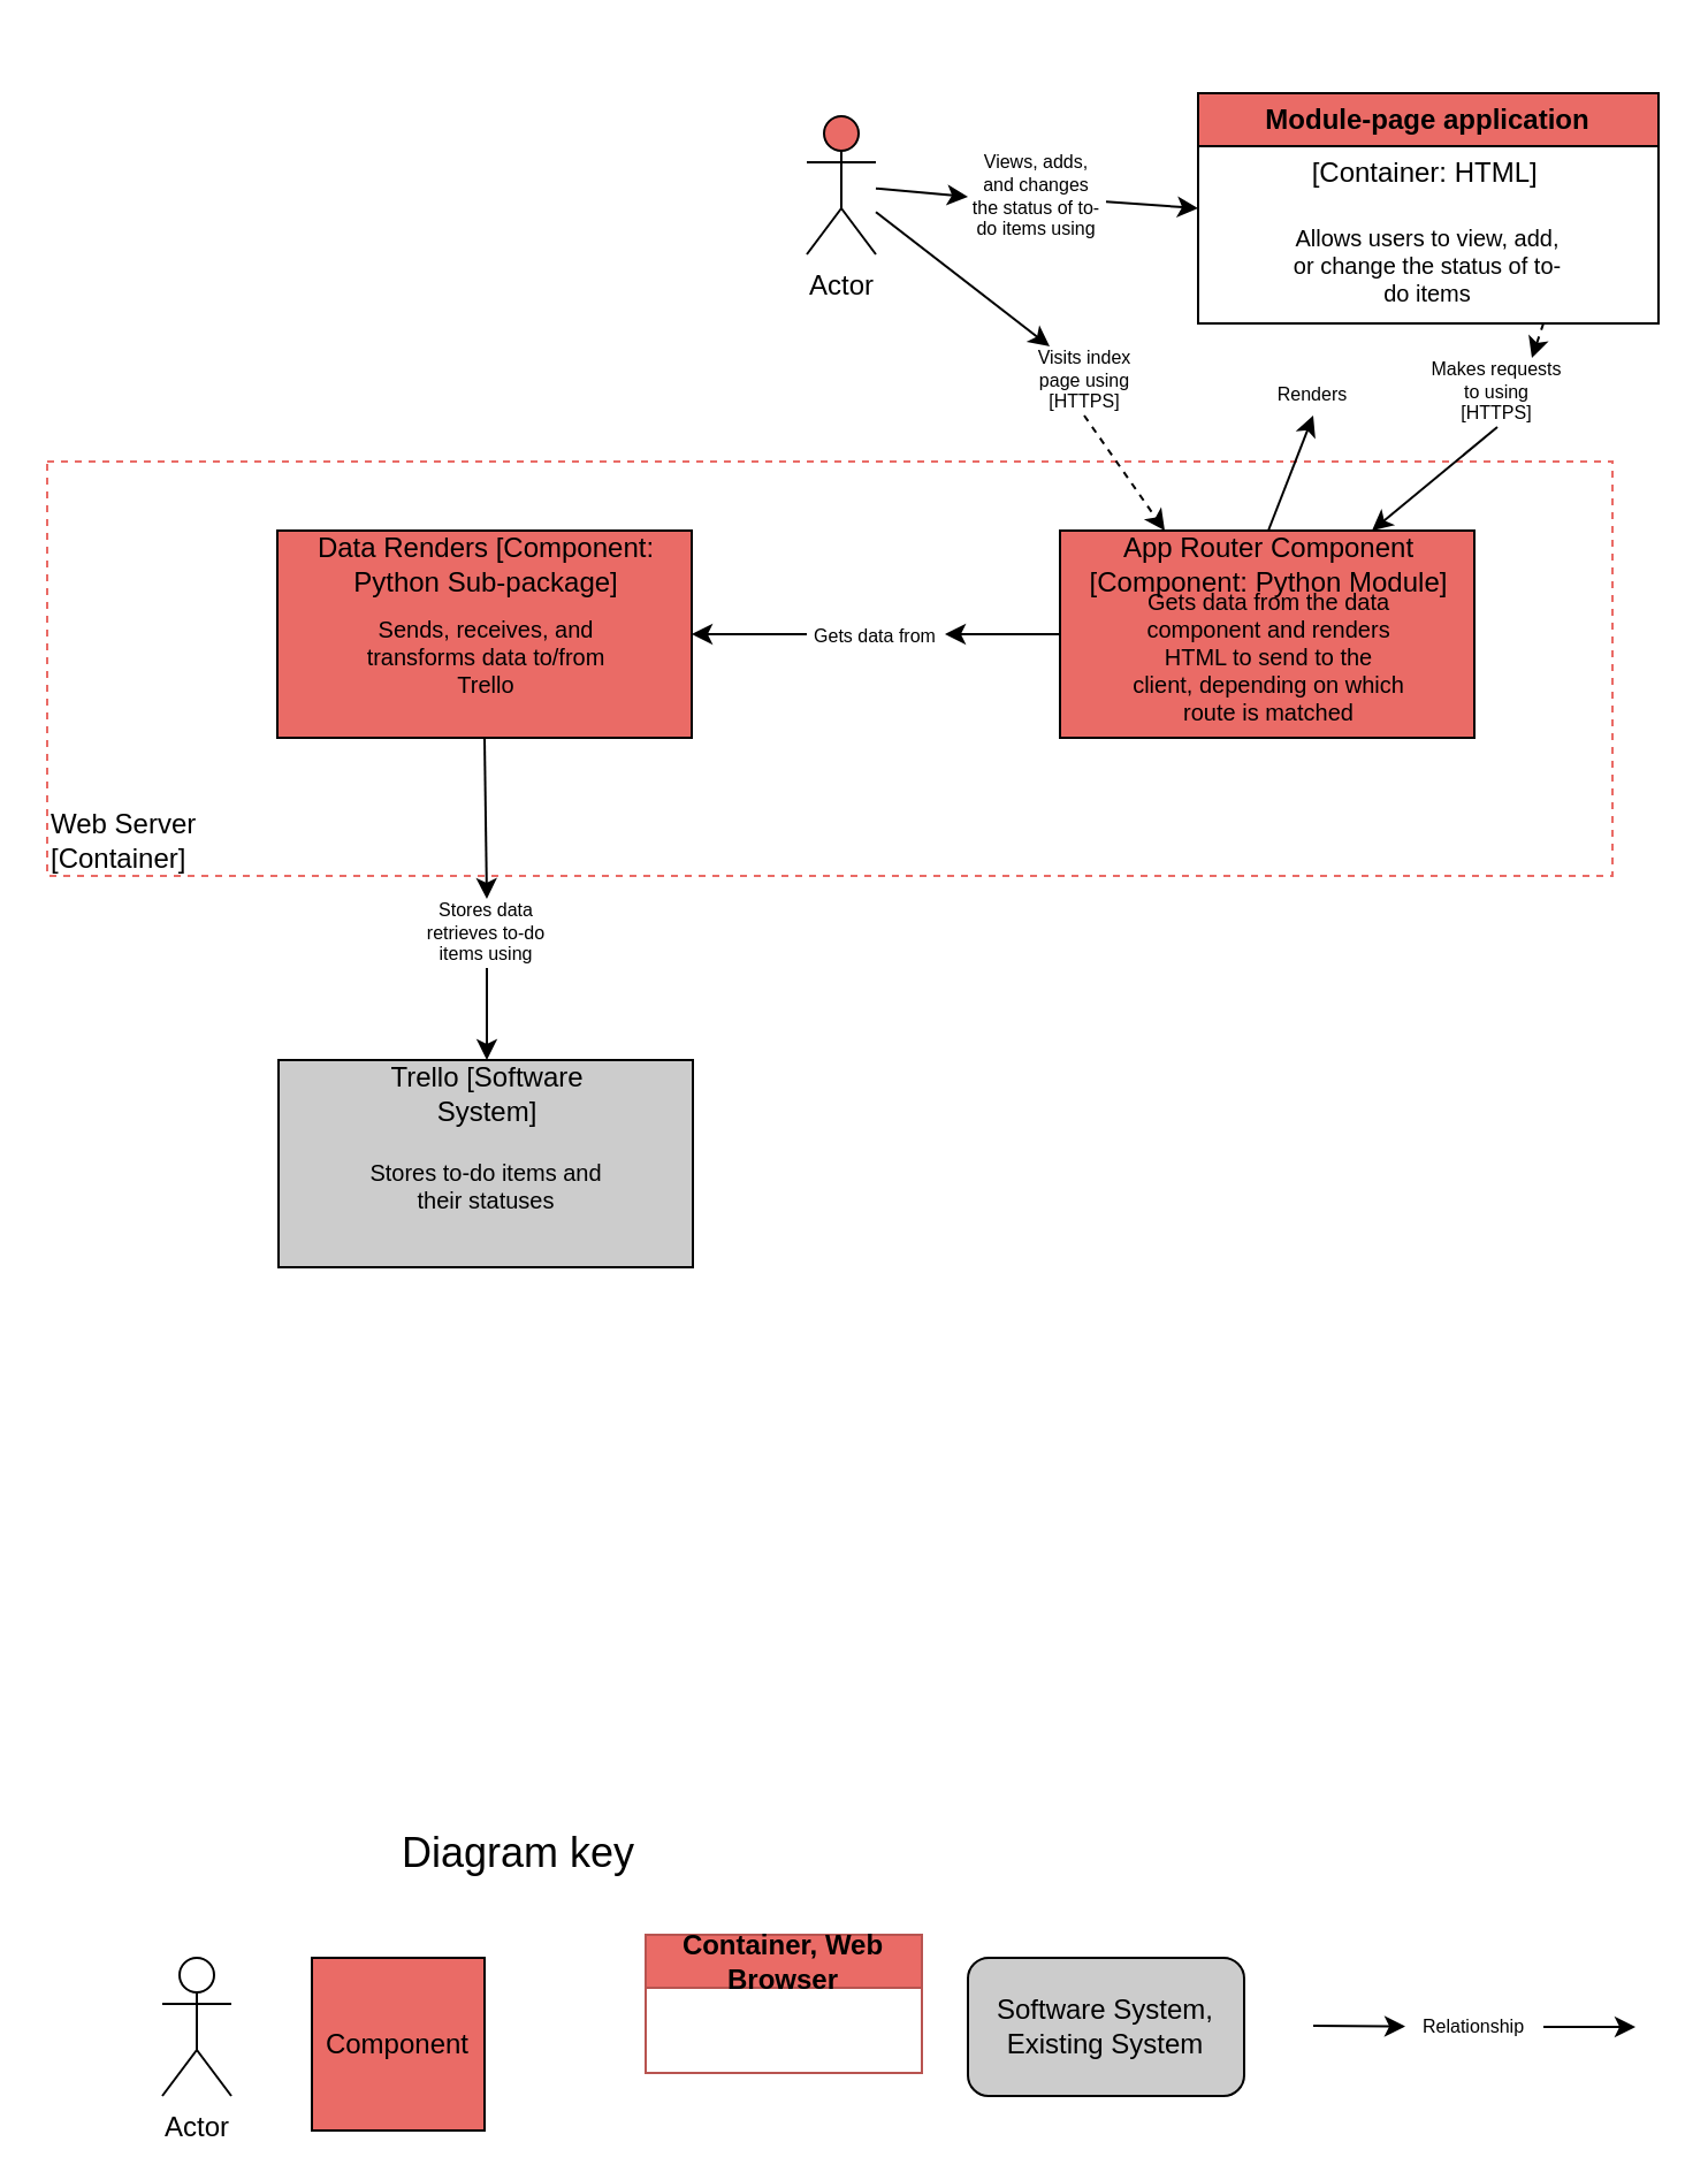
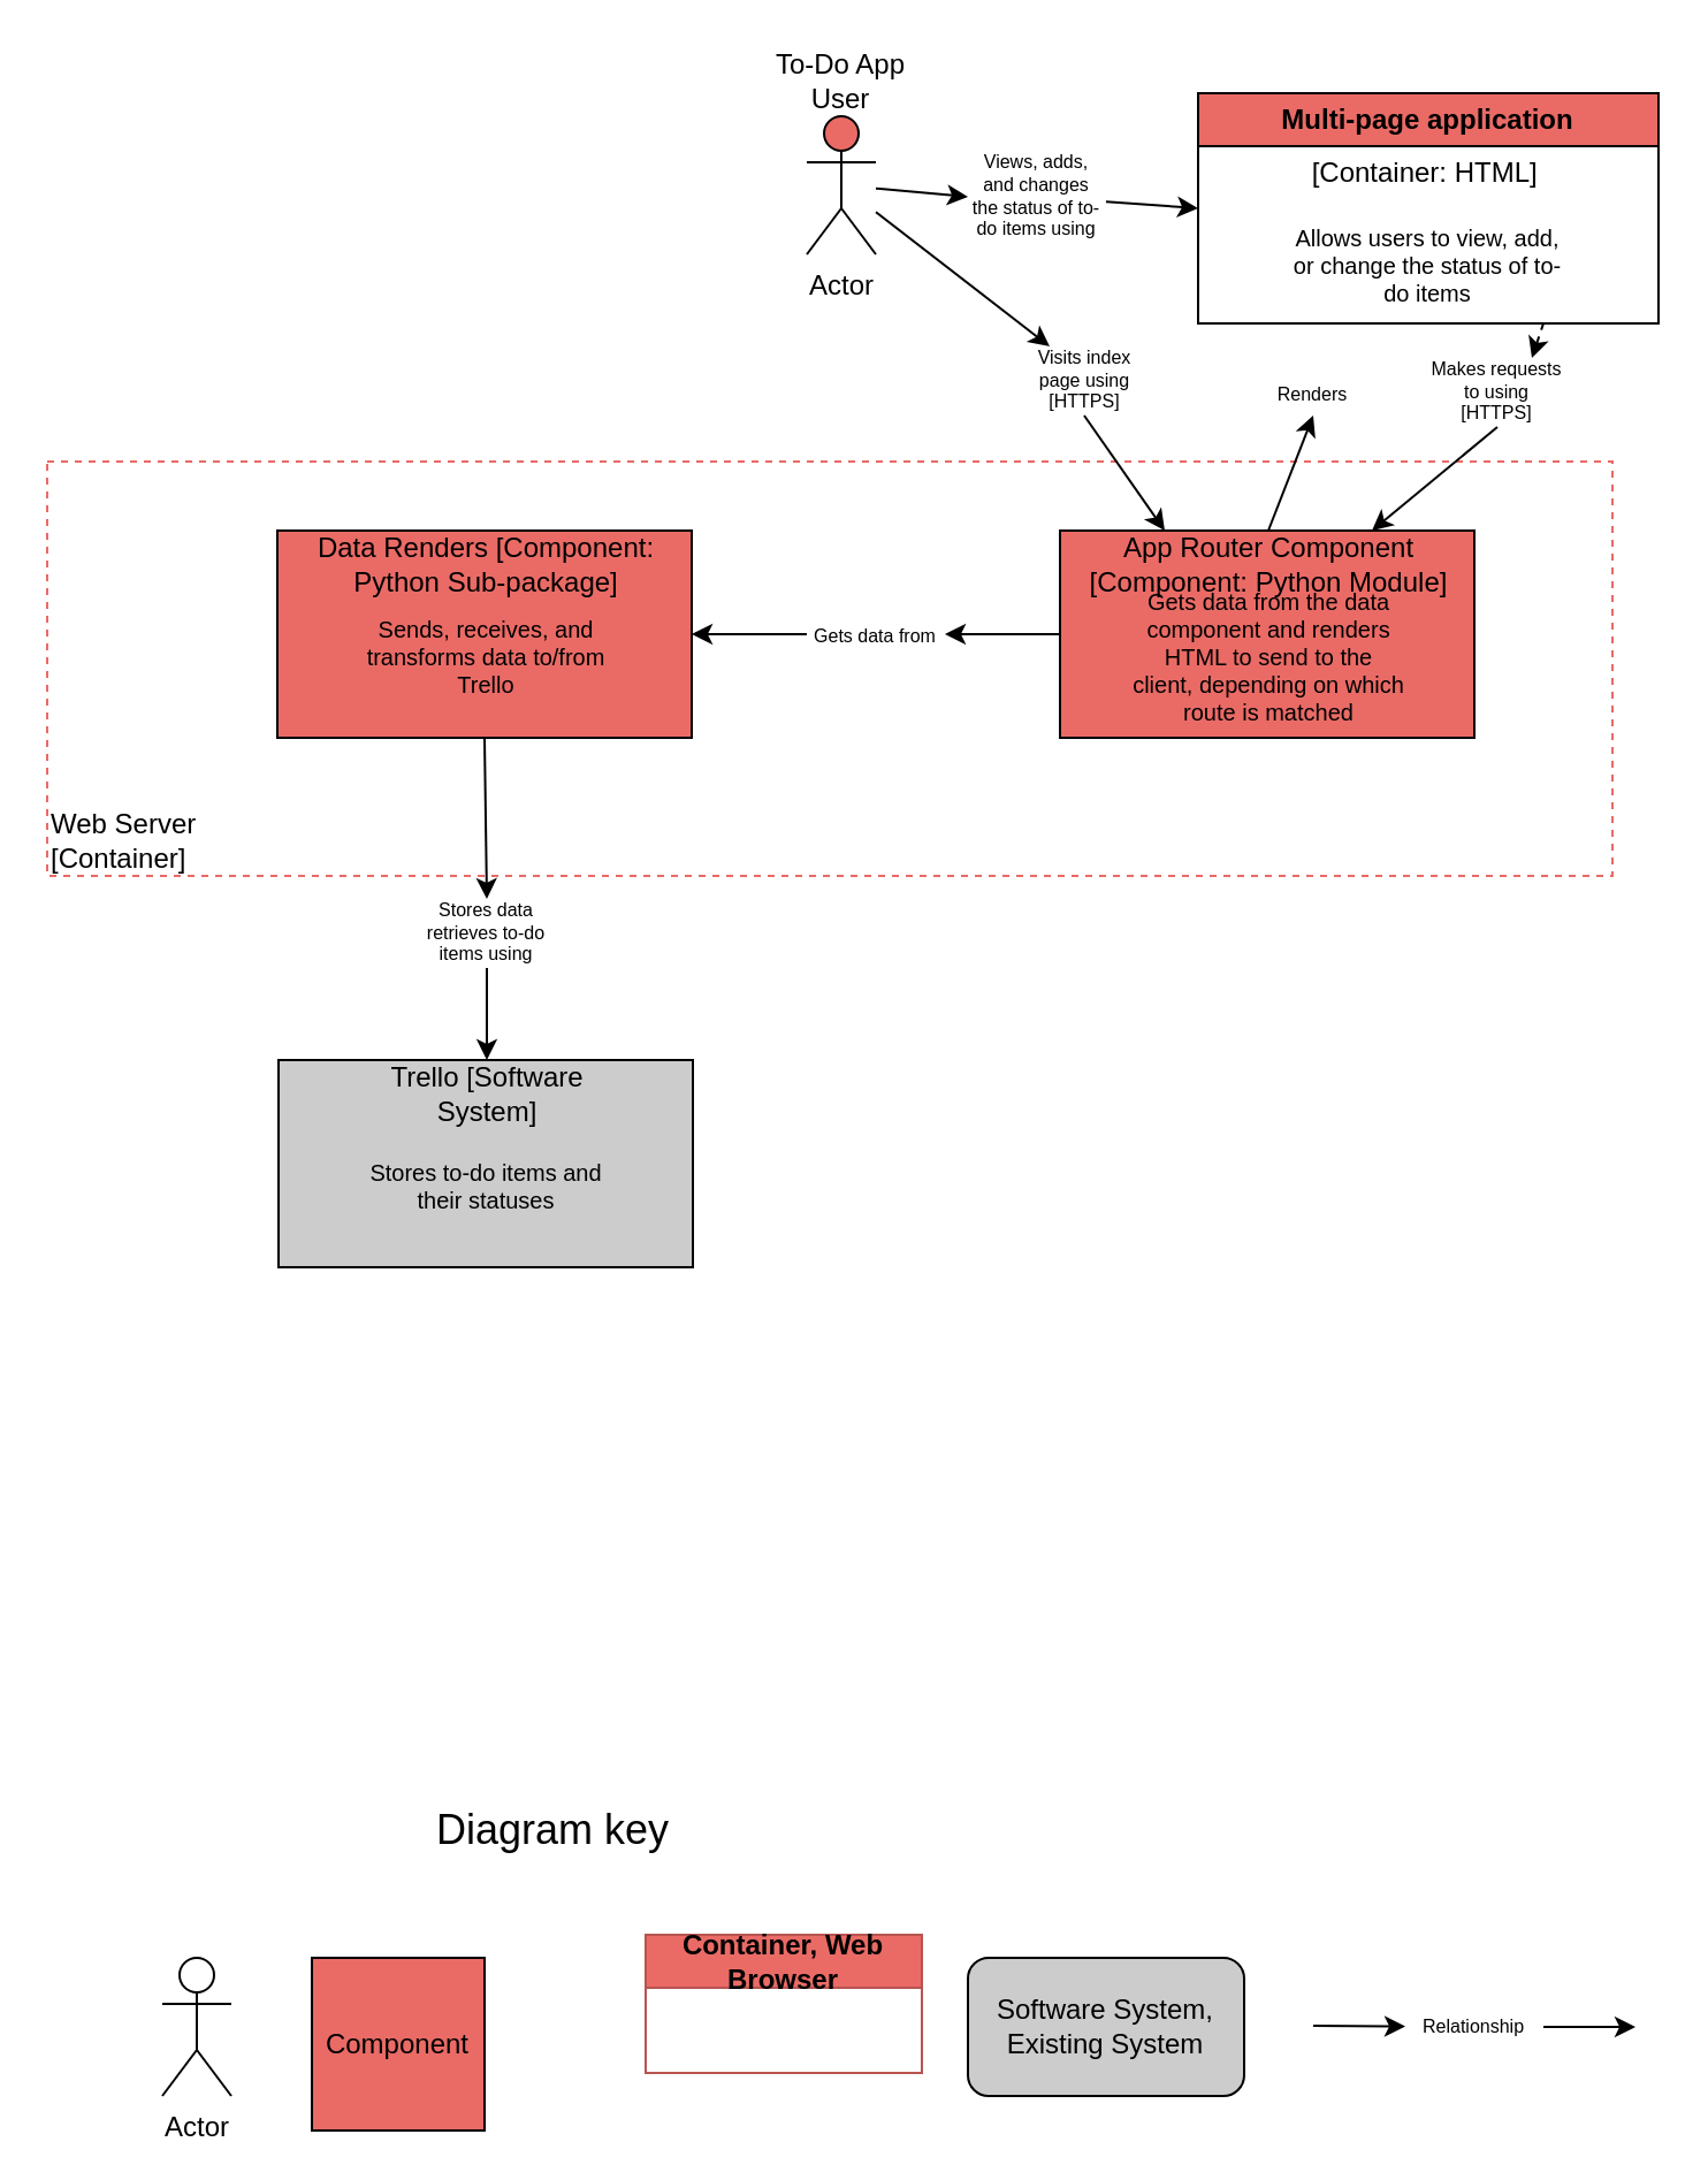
  <mxCell id="0" />
  <mxCell id="1" parent="0" />
  <mxCell id="2" value="Actor" style="shape=umlActor;verticalLabelPosition=bottom;verticalAlign=top;html=1;outlineConnect=0;fillColor=#EA6B66;" parent="1" vertex="1"><mxGeometry x="350" y="50" width="30" height="60" as="geometry" /></mxCell>
  <mxCell id="3" value="" style="rounded=0;whiteSpace=wrap;html=1;dashed=1;strokeColor=#EA6B66;" parent="1" vertex="1"><mxGeometry x="20" y="200" width="680" height="180" as="geometry" /></mxCell>
+ <mxCell id="4" value="To-Do App User" style="text;html=1;align=center;verticalAlign=middle;whiteSpace=wrap;rounded=0;" parent="1" vertex="1"><mxGeometry x="335" y="20" width="60" height="30" as="geometry" /></mxCell>
  <mxCell id="5" value="" style="endArrow=classic;html=1;rounded=0;entryX=0;entryY=0.5;entryDx=0;entryDy=0;" parent="1" source="34" target="19" edge="1"><mxGeometry width="50" height="50" relative="1" as="geometry"><mxPoint x="365" y="110" as="sourcePoint" /><mxPoint x="460" y="150" as="targetPoint" /></mxGeometry></mxCell>
  <mxCell id="6" value="" style="rounded=0;whiteSpace=wrap;html=1;fillColor=#CCCCCC;" parent="1" vertex="1"><mxGeometry x="120.5" y="460" width="180" height="90" as="geometry" /></mxCell>
  <mxCell id="7" value="Stores to-do items and their statuses" style="text;html=1;align=center;verticalAlign=middle;whiteSpace=wrap;rounded=0;fontSize=10;" parent="1" vertex="1"><mxGeometry x="151" y="500" width="120" height="30" as="geometry" /></mxCell>
  <mxCell id="8" value="Trello [Software System]" style="text;html=1;align=center;verticalAlign=middle;whiteSpace=wrap;rounded=0;" parent="1" vertex="1"><mxGeometry x="158.5" y="460" width="105" height="30" as="geometry" /></mxCell>
  <mxCell id="9" value="" style="endArrow=classic;html=1;rounded=0;exitX=0.5;exitY=1;exitDx=0;exitDy=0;entryX=0.5;entryY=0;entryDx=0;entryDy=0;" parent="1" source="11" target="8" edge="1"><mxGeometry width="50" height="50" relative="1" as="geometry"><mxPoint x="330" y="410" as="sourcePoint" /><mxPoint x="210" y="450" as="targetPoint" /></mxGeometry></mxCell>
  <mxCell id="10" value="" style="endArrow=classic;html=1;rounded=0;exitX=0.5;exitY=1;exitDx=0;exitDy=0;entryX=0.5;entryY=0;entryDx=0;entryDy=0;" parent="1" source="22" target="11" edge="1"><mxGeometry width="50" height="50" relative="1" as="geometry"><mxPoint x="365" y="320" as="sourcePoint" /><mxPoint x="366" y="430" as="targetPoint" /></mxGeometry></mxCell>
  <mxCell id="11" value="Stores data retrieves to-do items using" style="text;html=1;align=center;verticalAlign=middle;whiteSpace=wrap;rounded=0;fontSize=8;" parent="1" vertex="1"><mxGeometry x="181" y="390" width="60" height="30" as="geometry" /></mxCell>
  <mxCell id="12" value="Component" style="rounded=0;whiteSpace=wrap;html=1;fillColor=#EA6B66;" parent="1" vertex="1"><mxGeometry x="135" y="850" width="75" height="75" as="geometry" /></mxCell>
  <mxCell id="13" value="Software System, Existing System" style="whiteSpace=wrap;html=1;fillColor=#CCCCCC;rounded=1;" parent="1" vertex="1"><mxGeometry x="420" y="850" width="120" height="60" as="geometry" /></mxCell>
  <mxCell id="14" value="Actor" style="shape=umlActor;verticalLabelPosition=bottom;verticalAlign=top;html=1;outlineConnect=0;" parent="1" vertex="1"><mxGeometry x="70" y="850" width="30" height="60" as="geometry" /></mxCell>
  <mxCell id="15" value="" style="endArrow=classic;html=1;rounded=0;" parent="1" source="17" edge="1"><mxGeometry width="50" height="50" relative="1" as="geometry"><mxPoint x="570" y="879.47" as="sourcePoint" /><mxPoint x="710" y="880" as="targetPoint" /></mxGeometry></mxCell>
  <mxCell id="16" value="" style="endArrow=classic;html=1;rounded=0;" parent="1" target="17" edge="1"><mxGeometry width="50" height="50" relative="1" as="geometry"><mxPoint x="570" y="879.47" as="sourcePoint" /><mxPoint x="710" y="880" as="targetPoint" /></mxGeometry></mxCell>
  <mxCell id="17" value="Relationship" style="text;html=1;align=center;verticalAlign=middle;whiteSpace=wrap;rounded=0;fontSize=8;" parent="1" vertex="1"><mxGeometry x="610" y="865" width="60" height="30" as="geometry" /></mxCell>
- <mxCell id="18" value="Diagram key" style="text;html=1;align=center;verticalAlign=middle;whiteSpace=wrap;rounded=0;fontSize=18;" parent="1" vertex="1"><mxGeometry x="170" y="790" width="110" height="30" as="geometry" /></mxCell>
- <mxCell id="19" value="Module-page application" style="swimlane;whiteSpace=wrap;html=1;fillColor=#EA6B66;" parent="1" vertex="1"><mxGeometry x="520" y="40" width="200" height="100" as="geometry" /></mxCell>
+ <mxCell id="18" value="Diagram key" style="text;html=1;align=center;verticalAlign=middle;whiteSpace=wrap;rounded=0;fontSize=18;" parent="1" vertex="1"><mxGeometry x="185" y="780" width="110" height="30" as="geometry" /></mxCell>
+ <mxCell id="19" value="Multi-page application" style="swimlane;whiteSpace=wrap;html=1;fillColor=#EA6B66;" parent="1" vertex="1"><mxGeometry x="520" y="40" width="200" height="100" as="geometry" /></mxCell>
  <mxCell id="20" value="Allows users to view, add, or change the status of to-do items" style="text;html=1;align=center;verticalAlign=middle;whiteSpace=wrap;rounded=0;fontSize=10;" parent="19" vertex="1"><mxGeometry x="39.5" y="60" width="120" height="30" as="geometry" /></mxCell>
  <mxCell id="21" value="[Container: HTML]&amp;nbsp;" style="text;html=1;align=center;verticalAlign=middle;whiteSpace=wrap;rounded=0;" parent="19" vertex="1"><mxGeometry x="44.75" y="20" width="110.5" height="30" as="geometry" /></mxCell>
  <mxCell id="22" value="" style="rounded=0;whiteSpace=wrap;html=1;fillColor=#EA6B66;" parent="1" vertex="1"><mxGeometry x="120" y="230" width="180" height="90" as="geometry" /></mxCell>
  <mxCell id="23" value="Sends, receives, and transforms data to/from Trello" style="text;html=1;align=center;verticalAlign=middle;whiteSpace=wrap;rounded=0;fontSize=10;" parent="1" vertex="1"><mxGeometry x="150.5" y="270" width="120" height="30" as="geometry" /></mxCell>
  <mxCell id="24" value="Data Renders [Component: Python Sub-package]" style="text;html=1;align=center;verticalAlign=middle;whiteSpace=wrap;rounded=0;" parent="1" vertex="1"><mxGeometry x="120.5" y="230" width="180" height="30" as="geometry" /></mxCell>
- <mxCell id="25" value="" style="endArrow=classic;html=1;rounded=0;entryX=0.25;entryY=0;entryDx=0;entryDy=0;exitX=0.5;exitY=1;exitDx=0;exitDy=0;dashed=1;" parent="1" source="27" target="32" edge="1"><mxGeometry width="50" height="50" relative="1" as="geometry"><mxPoint x="270" y="140" as="sourcePoint" /><mxPoint x="320" y="90" as="targetPoint" /></mxGeometry></mxCell>
+ <mxCell id="25" value="" style="endArrow=classic;html=1;rounded=0;entryX=0.25;entryY=0;entryDx=0;entryDy=0;exitX=0.5;exitY=1;exitDx=0;exitDy=0;" parent="1" source="27" target="32" edge="1"><mxGeometry width="50" height="50" relative="1" as="geometry"><mxPoint x="270" y="140" as="sourcePoint" /><mxPoint x="320" y="90" as="targetPoint" /></mxGeometry></mxCell>
  <mxCell id="26" value="" style="endArrow=classic;html=1;rounded=0;entryX=0.25;entryY=0;entryDx=0;entryDy=0;" parent="1" source="2" target="27" edge="1"><mxGeometry width="50" height="50" relative="1" as="geometry"><mxPoint x="350" y="97" as="sourcePoint" /><mxPoint x="233" y="230" as="targetPoint" /></mxGeometry></mxCell>
  <mxCell id="27" value="Visits index page using [HTTPS]" style="text;html=1;align=center;verticalAlign=middle;whiteSpace=wrap;rounded=0;fontSize=8;" parent="1" vertex="1"><mxGeometry x="440.5" y="150" width="60" height="30" as="geometry" /></mxCell>
  <mxCell id="28" value="Web Server [Container]&amp;nbsp;" style="text;html=1;align=left;verticalAlign=middle;whiteSpace=wrap;rounded=0;" parent="1" vertex="1"><mxGeometry x="20" y="350" width="70" height="30" as="geometry" /></mxCell>
  <mxCell id="29" value="Container, Web Browser" style="swimlane;whiteSpace=wrap;html=1;fillColor=#EA6B66;strokeColor=#b85450;" parent="1" vertex="1"><mxGeometry x="280" y="840" width="120" height="60" as="geometry" /></mxCell>
  <mxCell id="30" value="" style="rounded=0;whiteSpace=wrap;html=1;fillColor=#EA6B66;" parent="1" vertex="1"><mxGeometry x="460" y="230" width="180" height="90" as="geometry" /></mxCell>
  <mxCell id="31" value="Gets data from the data component and renders HTML to send to the client, depending on which route is matched" style="text;html=1;align=center;verticalAlign=middle;whiteSpace=wrap;rounded=0;fontSize=10;" parent="1" vertex="1"><mxGeometry x="490.5" y="270" width="120" height="30" as="geometry" /></mxCell>
  <mxCell id="32" value="App Router Component [Component: Python Module]" style="text;html=1;align=center;verticalAlign=middle;whiteSpace=wrap;rounded=0;" parent="1" vertex="1"><mxGeometry x="460.5" y="230" width="180" height="30" as="geometry" /></mxCell>
  <mxCell id="33" value="" style="endArrow=classic;html=1;rounded=0;entryX=0;entryY=0.5;entryDx=0;entryDy=0;" parent="1" source="2" target="34" edge="1"><mxGeometry width="50" height="50" relative="1" as="geometry"><mxPoint x="380" y="81" as="sourcePoint" /><mxPoint x="520" y="90" as="targetPoint" /></mxGeometry></mxCell>
  <mxCell id="34" value="Views, adds, and changes the status of to-do items using" style="text;html=1;align=center;verticalAlign=middle;whiteSpace=wrap;rounded=0;fontSize=8;" parent="1" vertex="1"><mxGeometry x="420" y="70" width="60" height="30" as="geometry" /></mxCell>
  <mxCell id="35" value="" style="endArrow=classic;html=1;rounded=0;entryX=0.5;entryY=1;entryDx=0;entryDy=0;exitX=0.5;exitY=0;exitDx=0;exitDy=0;" edge="1" parent="1" source="32" target="36"><mxGeometry width="50" height="50" relative="1" as="geometry"><mxPoint x="551" y="230" as="sourcePoint" /><mxPoint x="620" y="140" as="targetPoint" /></mxGeometry></mxCell>
  <mxCell id="36" value="&lt;font style=&quot;font-size: 8px;&quot;&gt;Renders&lt;/font&gt;" style="text;html=1;align=center;verticalAlign=middle;whiteSpace=wrap;rounded=0;" vertex="1" parent="1"><mxGeometry x="550" y="160" width="40" height="20" as="geometry" /></mxCell>
  <mxCell id="37" value="" style="endArrow=classic;html=1;rounded=0;exitX=0.5;exitY=1;exitDx=0;exitDy=0;entryX=0.75;entryY=0;entryDx=0;entryDy=0;" edge="1" parent="1" source="39" target="32"><mxGeometry width="50" height="50" relative="1" as="geometry"><mxPoint x="340" y="270" as="sourcePoint" /><mxPoint x="390" y="220" as="targetPoint" /></mxGeometry></mxCell>
  <mxCell id="38" value="" style="endArrow=classic;html=1;rounded=0;exitX=0.75;exitY=1;exitDx=0;exitDy=0;entryX=0.75;entryY=0;entryDx=0;entryDy=0;dashed=1;" edge="1" parent="1" source="19" target="39"><mxGeometry width="50" height="50" relative="1" as="geometry"><mxPoint x="670" y="140" as="sourcePoint" /><mxPoint x="596" y="230" as="targetPoint" /></mxGeometry></mxCell>
  <mxCell id="39" value="Makes requests to using [HTTPS]" style="text;html=1;align=center;verticalAlign=middle;whiteSpace=wrap;rounded=0;fontSize=8;" vertex="1" parent="1"><mxGeometry x="620" y="155" width="60" height="30" as="geometry" /></mxCell>
  <mxCell id="40" value="" style="endArrow=classic;html=1;rounded=0;entryX=1;entryY=0.5;entryDx=0;entryDy=0;exitX=0;exitY=0.5;exitDx=0;exitDy=0;" edge="1" parent="1" source="42" target="22"><mxGeometry width="50" height="50" relative="1" as="geometry"><mxPoint x="370" y="320" as="sourcePoint" /><mxPoint x="420" y="270" as="targetPoint" /></mxGeometry></mxCell>
  <mxCell id="41" value="" style="endArrow=classic;html=1;rounded=0;entryX=1;entryY=0.5;entryDx=0;entryDy=0;exitX=0;exitY=0.5;exitDx=0;exitDy=0;" edge="1" parent="1" source="30" target="42"><mxGeometry width="50" height="50" relative="1" as="geometry"><mxPoint x="460" y="275" as="sourcePoint" /><mxPoint x="300" y="275" as="targetPoint" /></mxGeometry></mxCell>
  <mxCell id="42" value="&lt;span style=&quot;font-size: 8px;&quot;&gt;Gets data from&lt;/span&gt;" style="text;html=1;align=center;verticalAlign=middle;whiteSpace=wrap;rounded=0;" vertex="1" parent="1"><mxGeometry x="350" y="260" width="60" height="30" as="geometry" /></mxCell>
